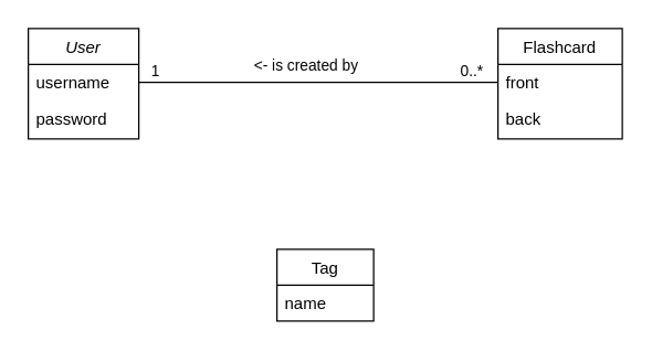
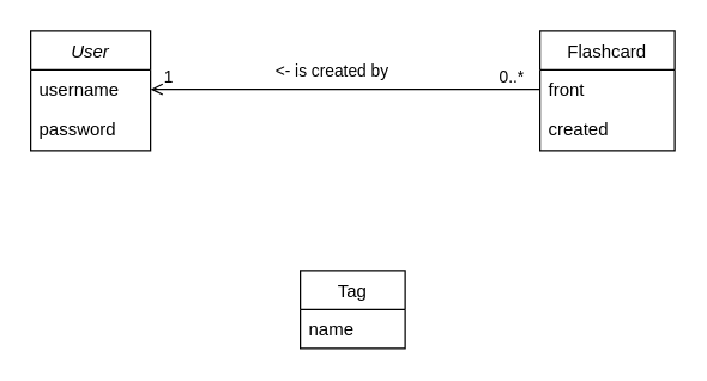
  <mxCell id="0" />
  <mxCell id="1" parent="0" />
  <mxCell id="2" value="User" style="swimlane;fontStyle=2;align=center;verticalAlign=top;childLayout=stackLayout;horizontal=1;startSize=26;horizontalStack=0;resizeParent=1;resizeLast=0;collapsible=1;marginBottom=0;rounded=0;shadow=0;strokeWidth=1;" parent="1" vertex="1"><mxGeometry x="20" y="20" width="80" height="80" as="geometry"><mxRectangle x="140" y="120" width="160" height="26" as="alternateBounds" /></mxGeometry></mxCell>
  <mxCell id="3" value="username" style="text;align=left;verticalAlign=top;spacingLeft=4;spacingRight=4;overflow=hidden;rotatable=0;points=[[0,0.5],[1,0.5]];portConstraint=eastwest;" parent="2" vertex="1"><mxGeometry y="26" width="80" height="26" as="geometry" /></mxCell>
  <mxCell id="4" value="password" style="text;align=left;verticalAlign=top;spacingLeft=4;spacingRight=4;overflow=hidden;rotatable=0;points=[[0,0.5],[1,0.5]];portConstraint=eastwest;rounded=0;shadow=0;html=0;" parent="2" vertex="1"><mxGeometry y="52" width="80" height="26" as="geometry" /></mxCell>
  <mxCell id="5" value="Flashcard" style="swimlane;fontStyle=0;align=center;verticalAlign=top;childLayout=stackLayout;horizontal=1;startSize=26;horizontalStack=0;resizeParent=1;resizeLast=0;collapsible=1;marginBottom=0;rounded=0;shadow=0;strokeWidth=1;" parent="1" vertex="1"><mxGeometry x="360" y="20" width="90" height="80" as="geometry"><mxRectangle x="550" y="140" width="160" height="26" as="alternateBounds" /></mxGeometry></mxCell>
  <mxCell id="6" value="front" style="text;align=left;verticalAlign=top;spacingLeft=4;spacingRight=4;overflow=hidden;rotatable=0;points=[[0,0.5],[1,0.5]];portConstraint=eastwest;" parent="5" vertex="1"><mxGeometry y="26" width="90" height="26" as="geometry" /></mxCell>
- <mxCell id="7" value="back" style="text;align=left;verticalAlign=top;spacingLeft=4;spacingRight=4;overflow=hidden;rotatable=0;points=[[0,0.5],[1,0.5]];portConstraint=eastwest;rounded=0;shadow=0;html=0;" parent="5" vertex="1"><mxGeometry y="52" width="90" height="26" as="geometry" /></mxCell>
- <mxCell id="8" value="" style="endArrow=none;html=1;rounded=0;entryX=1;entryY=0.5;entryDx=0;entryDy=0;exitX=0;exitY=0.5;exitDx=0;exitDy=0;" edge="1" parent="1" source="6" target="3"><mxGeometry width="50" height="50" relative="1" as="geometry"><mxPoint x="320" y="160" as="sourcePoint" /><mxPoint x="294" y="210" as="targetPoint" /></mxGeometry></mxCell>
+ <mxCell id="7" value="created" style="text;align=left;verticalAlign=top;spacingLeft=4;spacingRight=4;overflow=hidden;rotatable=0;points=[[0,0.5],[1,0.5]];portConstraint=eastwest;rounded=0;shadow=0;html=0;" parent="5" vertex="1"><mxGeometry y="52" width="90" height="26" as="geometry" /></mxCell>
+ <mxCell id="8" value="" style="endArrow=open;html=1;rounded=0;entryX=1;entryY=0.5;entryDx=0;entryDy=0;exitX=0;exitY=0.5;exitDx=0;exitDy=0;" edge="1" parent="1" source="6" target="3"><mxGeometry width="50" height="50" relative="1" as="geometry"><mxPoint x="320" y="160" as="sourcePoint" /><mxPoint x="294" y="210" as="targetPoint" /></mxGeometry></mxCell>
  <mxCell id="9" value="&amp;lt;- is created by" style="edgeLabel;html=1;align=center;verticalAlign=middle;resizable=0;points=[];" vertex="1" connectable="0" parent="8"><mxGeometry x="0.198" y="-1" relative="1" as="geometry"><mxPoint x="16" y="-12" as="offset" /></mxGeometry></mxCell>
  <mxCell id="10" value="0..*" style="edgeLabel;html=1;align=center;verticalAlign=middle;resizable=0;points=[];" vertex="1" connectable="0" parent="8"><mxGeometry x="-0.879" y="-1" relative="1" as="geometry"><mxPoint x="-4" y="-8" as="offset" /></mxGeometry></mxCell>
  <mxCell id="11" value="1" style="edgeLabel;html=1;align=center;verticalAlign=middle;resizable=0;points=[];" vertex="1" connectable="0" parent="8"><mxGeometry x="0.903" y="-1" relative="1" as="geometry"><mxPoint x="-2" y="-8" as="offset" /></mxGeometry></mxCell>
  <mxCell id="12" value="Tag" style="swimlane;fontStyle=0;align=center;verticalAlign=top;childLayout=stackLayout;horizontal=1;startSize=26;horizontalStack=0;resizeParent=1;resizeLast=0;collapsible=1;marginBottom=0;rounded=0;shadow=0;strokeWidth=1;" vertex="1" parent="1"><mxGeometry x="200" y="180" width="70" height="52" as="geometry"><mxRectangle x="550" y="140" width="160" height="26" as="alternateBounds" /></mxGeometry></mxCell>
  <mxCell id="13" value="name" style="text;align=left;verticalAlign=top;spacingLeft=4;spacingRight=4;overflow=hidden;rotatable=0;points=[[0,0.5],[1,0.5]];portConstraint=eastwest;" vertex="1" parent="12"><mxGeometry y="26" width="70" height="26" as="geometry" /></mxCell>
